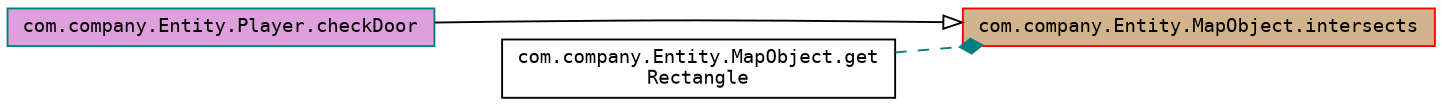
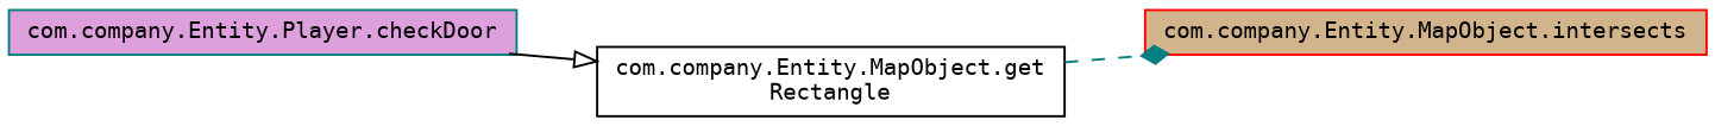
  digraph {
    fontname="DejaVu Sans Mono"
    rankdir=LR
    node [fontname="DejaVu Sans Mono" fontsize=10 shape=record style=filled]
    edge [fontname="DejaVu Sans Mono" fontsize=10 labelfontname=Helvetica labelfontsize=10]
    n1 [color=teal fillcolor=plum fontcolor=black height=0.2 label="com.company.Entity.Player.checkDoor" width=0.4]
    n2 [color=red fillcolor=tan height=0.2 label="com.company.Entity.MapObject.intersects" width=0.4]
    n3 [color=black fillcolor=white height=0.2 label="com.company.Entity.MapObject.get\lRectangle" width=0.4]
-   n1 -> n2 [arrowhead=onormal color=black style=solid]
+   n1 -> n3 [arrowhead=onormal color=black style=solid]
    n3 -> n2 [arrowhead=diamond color=teal style=dashed]
  }
